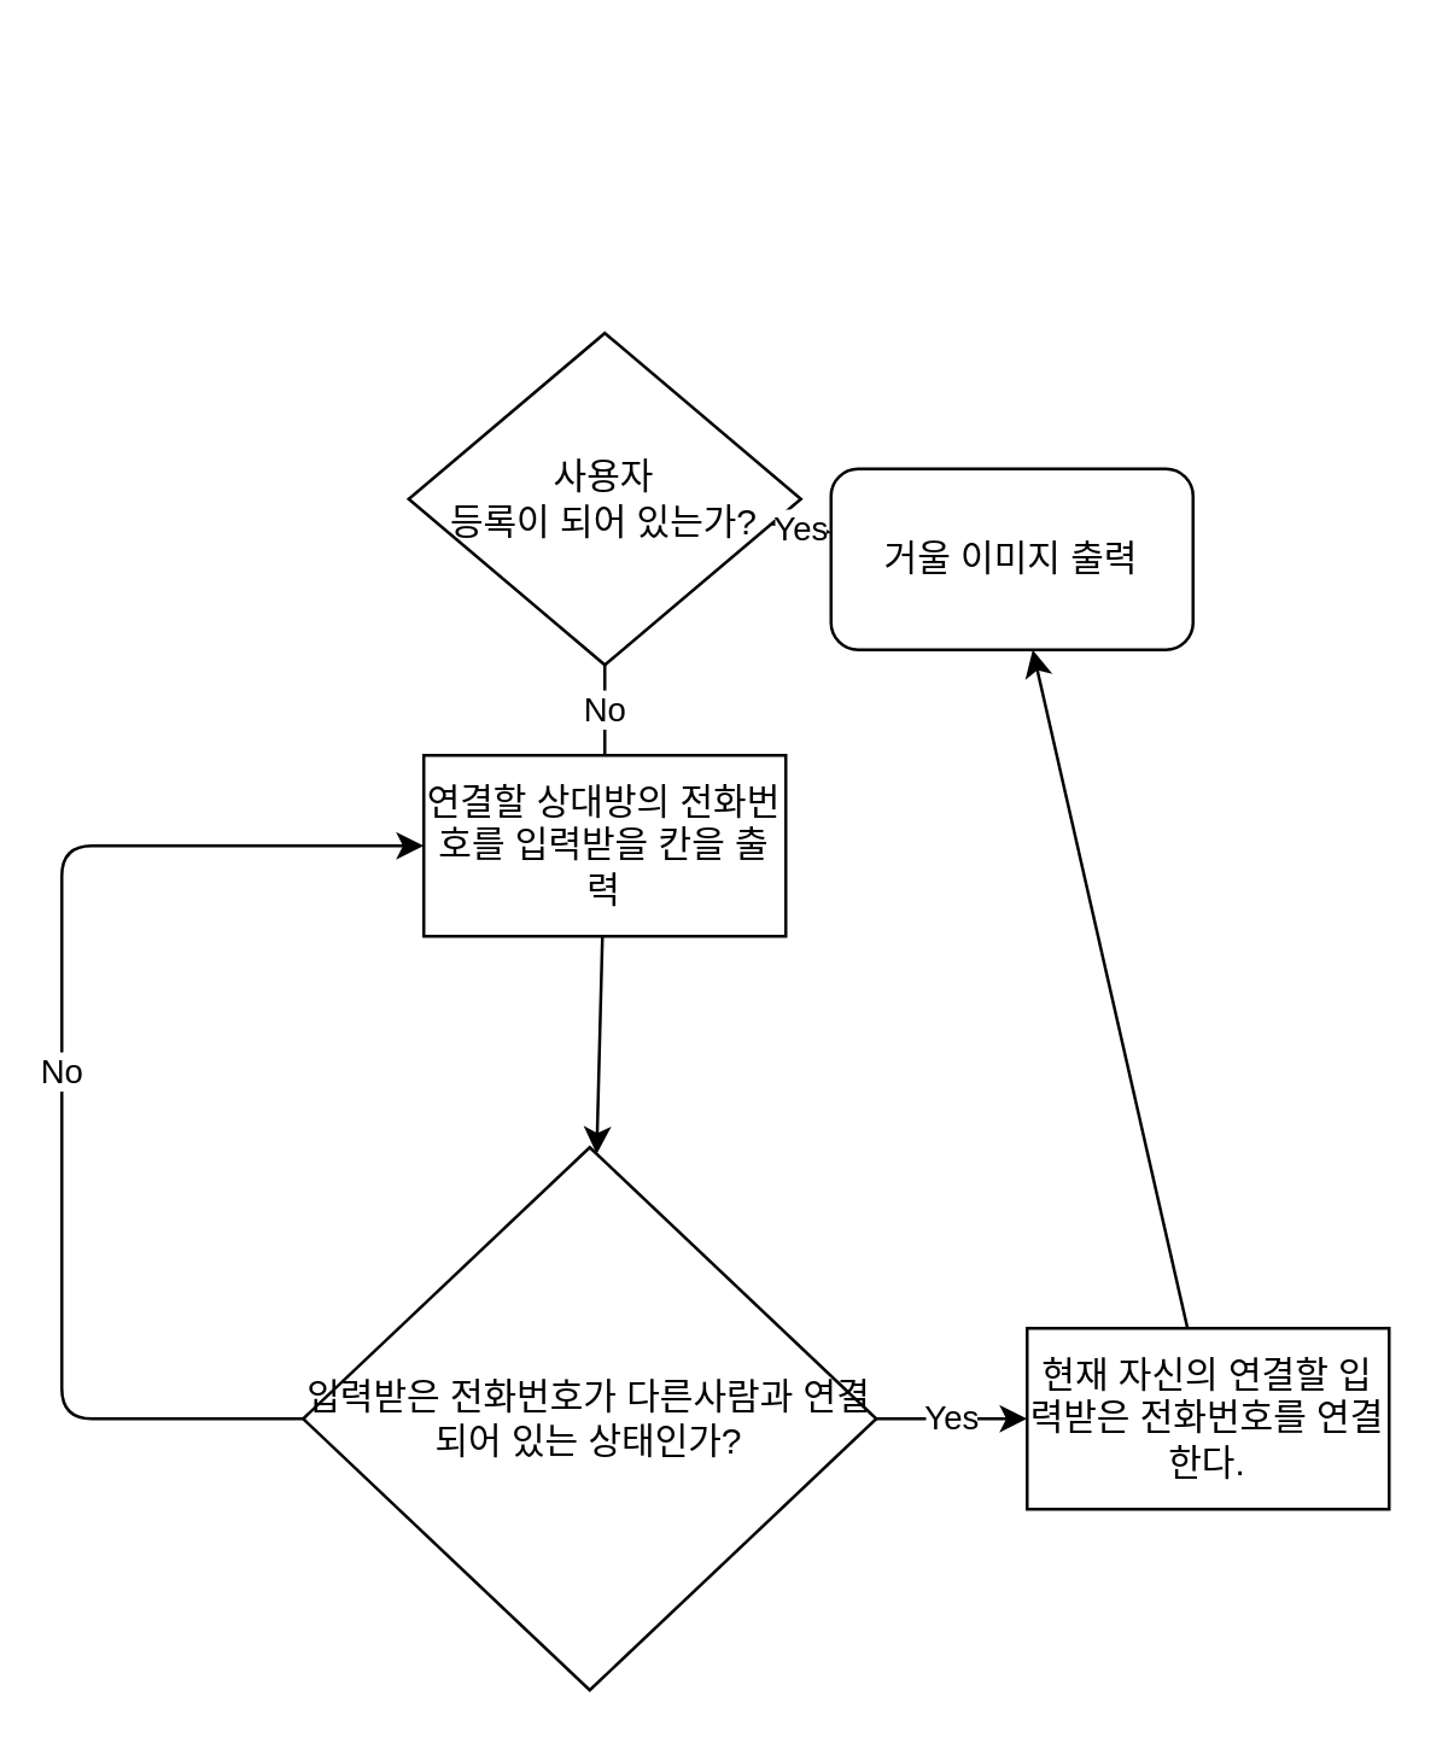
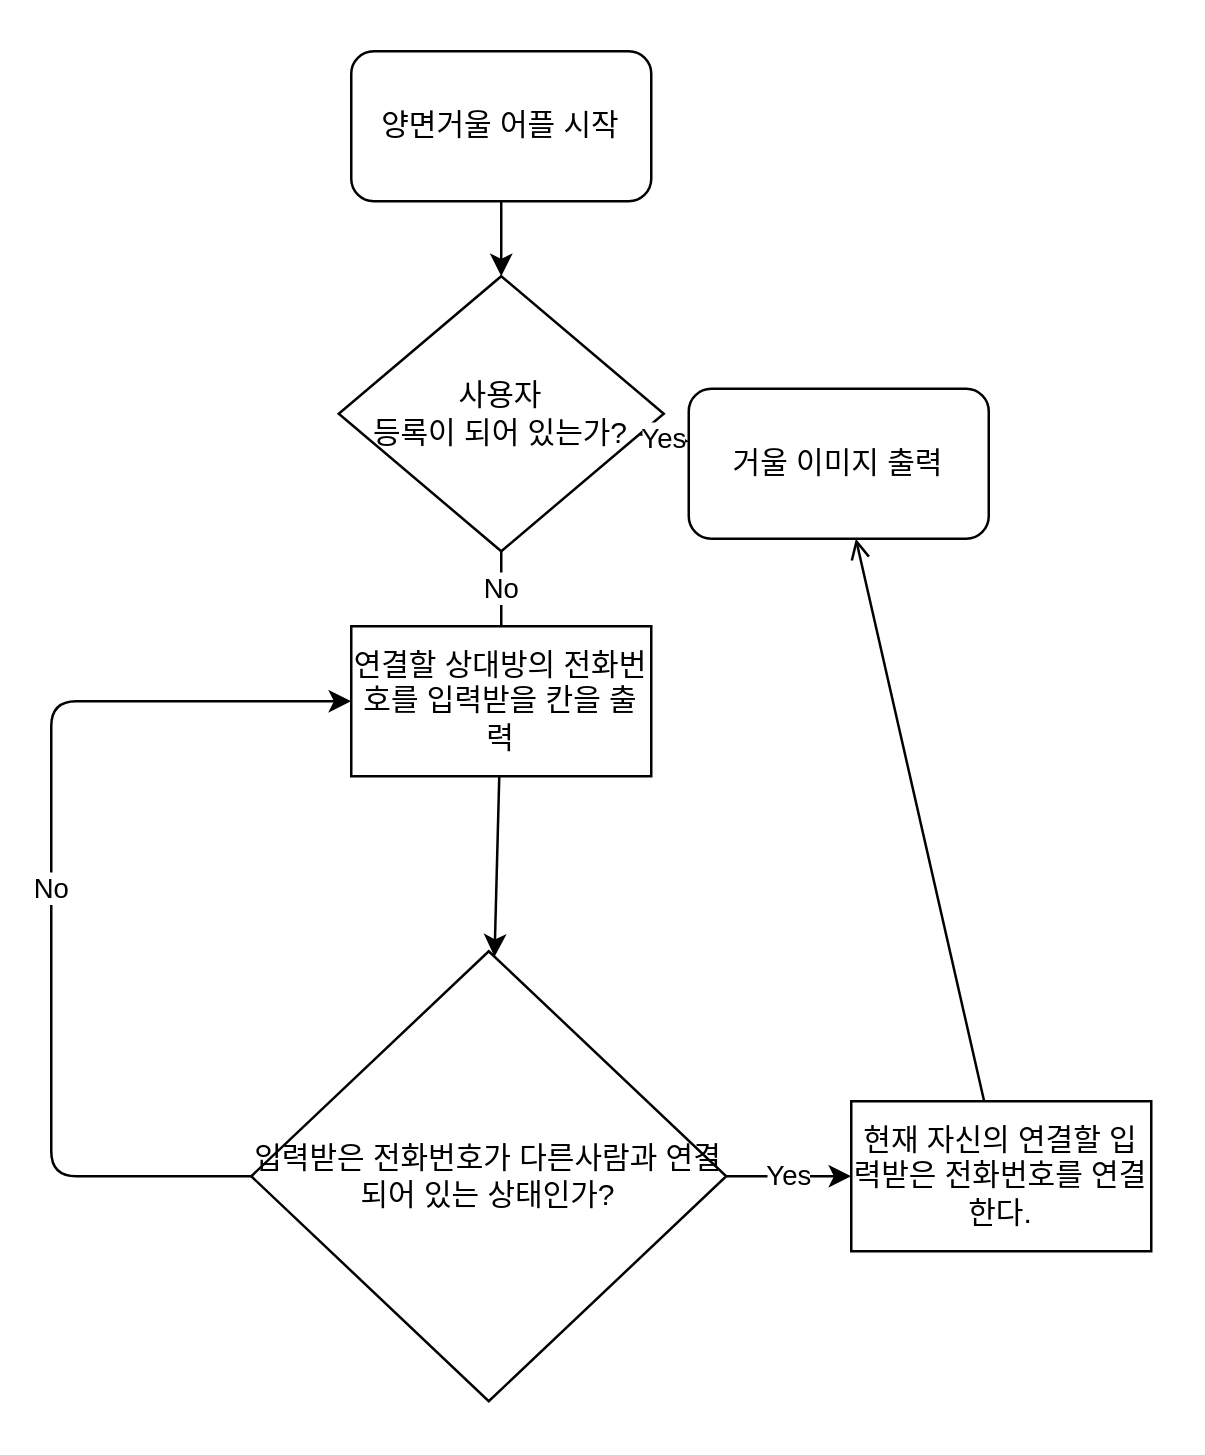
  <mxCell id="0" />
  <mxCell id="1" parent="0" />
  <mxCell id="2" value="사용자 &lt;br&gt;등록이 되어 있는가?" style="rhombus;whiteSpace=wrap;html=1;" vertex="1" parent="1"><mxGeometry x="135" y="110" width="130" height="110" as="geometry" /></mxCell>
+ <mxCell id="3" value="양면거울 어플 시작" style="rounded=1;whiteSpace=wrap;html=1;" vertex="1" parent="1"><mxGeometry x="140" y="20" width="120" height="60" as="geometry" /></mxCell>
  <mxCell id="4" value="Yes" style="endArrow=classic;html=1;" edge="1" parent="1" source="2" target="6"><mxGeometry width="50" height="50" relative="1" as="geometry"><mxPoint x="140" y="310" as="sourcePoint" /><mxPoint x="340" y="170" as="targetPoint" /></mxGeometry></mxCell>
+ <mxCell id="5" value="" style="endArrow=classic;html=1;" edge="1" parent="1" source="3" target="2"><mxGeometry width="50" height="50" relative="1" as="geometry"><mxPoint x="140" y="300" as="sourcePoint" /><mxPoint x="190" y="250" as="targetPoint" /></mxGeometry></mxCell>
  <mxCell id="6" value="거울 이미지 출력" style="rounded=1;whiteSpace=wrap;html=1;" vertex="1" parent="1"><mxGeometry x="275" y="155" width="120" height="60" as="geometry" /></mxCell>
  <mxCell id="7" value="연결할 상대방의 전화번호를 입력받을 칸을 출력" style="rounded=0;whiteSpace=wrap;html=1;" vertex="1" parent="1"><mxGeometry x="140" y="250" width="120" height="60" as="geometry" /></mxCell>
  <mxCell id="8" value="No" style="endArrow=none;html=1;" edge="1" parent="1" source="2" target="7"><mxGeometry width="50" height="50" relative="1" as="geometry"><mxPoint x="140" y="380" as="sourcePoint" /><mxPoint x="190" y="330" as="targetPoint" /></mxGeometry></mxCell>
  <mxCell id="9" value="입력받은 전화번호가 다른사람과 연결되어 있는 상태인가?&lt;br&gt;" style="rhombus;whiteSpace=wrap;html=1;" vertex="1" parent="1"><mxGeometry x="100" y="380" width="190" height="180" as="geometry" /></mxCell>
  <mxCell id="10" value="" style="endArrow=classic;html=1;" edge="1" parent="1" source="7" target="9"><mxGeometry width="50" height="50" relative="1" as="geometry"><mxPoint x="100" y="630" as="sourcePoint" /><mxPoint x="150" y="580" as="targetPoint" /></mxGeometry></mxCell>
  <mxCell id="11" value="No" style="endArrow=classic;html=1;" edge="1" parent="1" source="9" target="7"><mxGeometry width="50" height="50" relative="1" as="geometry"><mxPoint x="30" y="500" as="sourcePoint" /><mxPoint x="150" y="580" as="targetPoint" /><Array as="points"><mxPoint x="20" y="470" /><mxPoint x="20" y="280" /></Array></mxGeometry></mxCell>
  <mxCell id="12" value="현재 자신의 연결할 입력받은 전화번호를 연결한다." style="rounded=0;whiteSpace=wrap;html=1;" vertex="1" parent="1"><mxGeometry x="340" y="440" width="120" height="60" as="geometry" /></mxCell>
  <mxCell id="13" value="Yes" style="endArrow=classic;html=1;" edge="1" parent="1" source="9" target="12"><mxGeometry width="50" height="50" relative="1" as="geometry"><mxPoint x="10" y="630" as="sourcePoint" /><mxPoint x="60" y="580" as="targetPoint" /></mxGeometry></mxCell>
- <mxCell id="14" value="" style="endArrow=classic;html=1;" edge="1" parent="1" source="12" target="6"><mxGeometry width="50" height="50" relative="1" as="geometry"><mxPoint x="10" y="630" as="sourcePoint" /><mxPoint x="60" y="580" as="targetPoint" /></mxGeometry></mxCell>
+ <mxCell id="14" value="" style="endArrow=open;html=1;" edge="1" parent="1" source="12" target="6"><mxGeometry width="50" height="50" relative="1" as="geometry"><mxPoint x="10" y="630" as="sourcePoint" /><mxPoint x="60" y="580" as="targetPoint" /></mxGeometry></mxCell>
